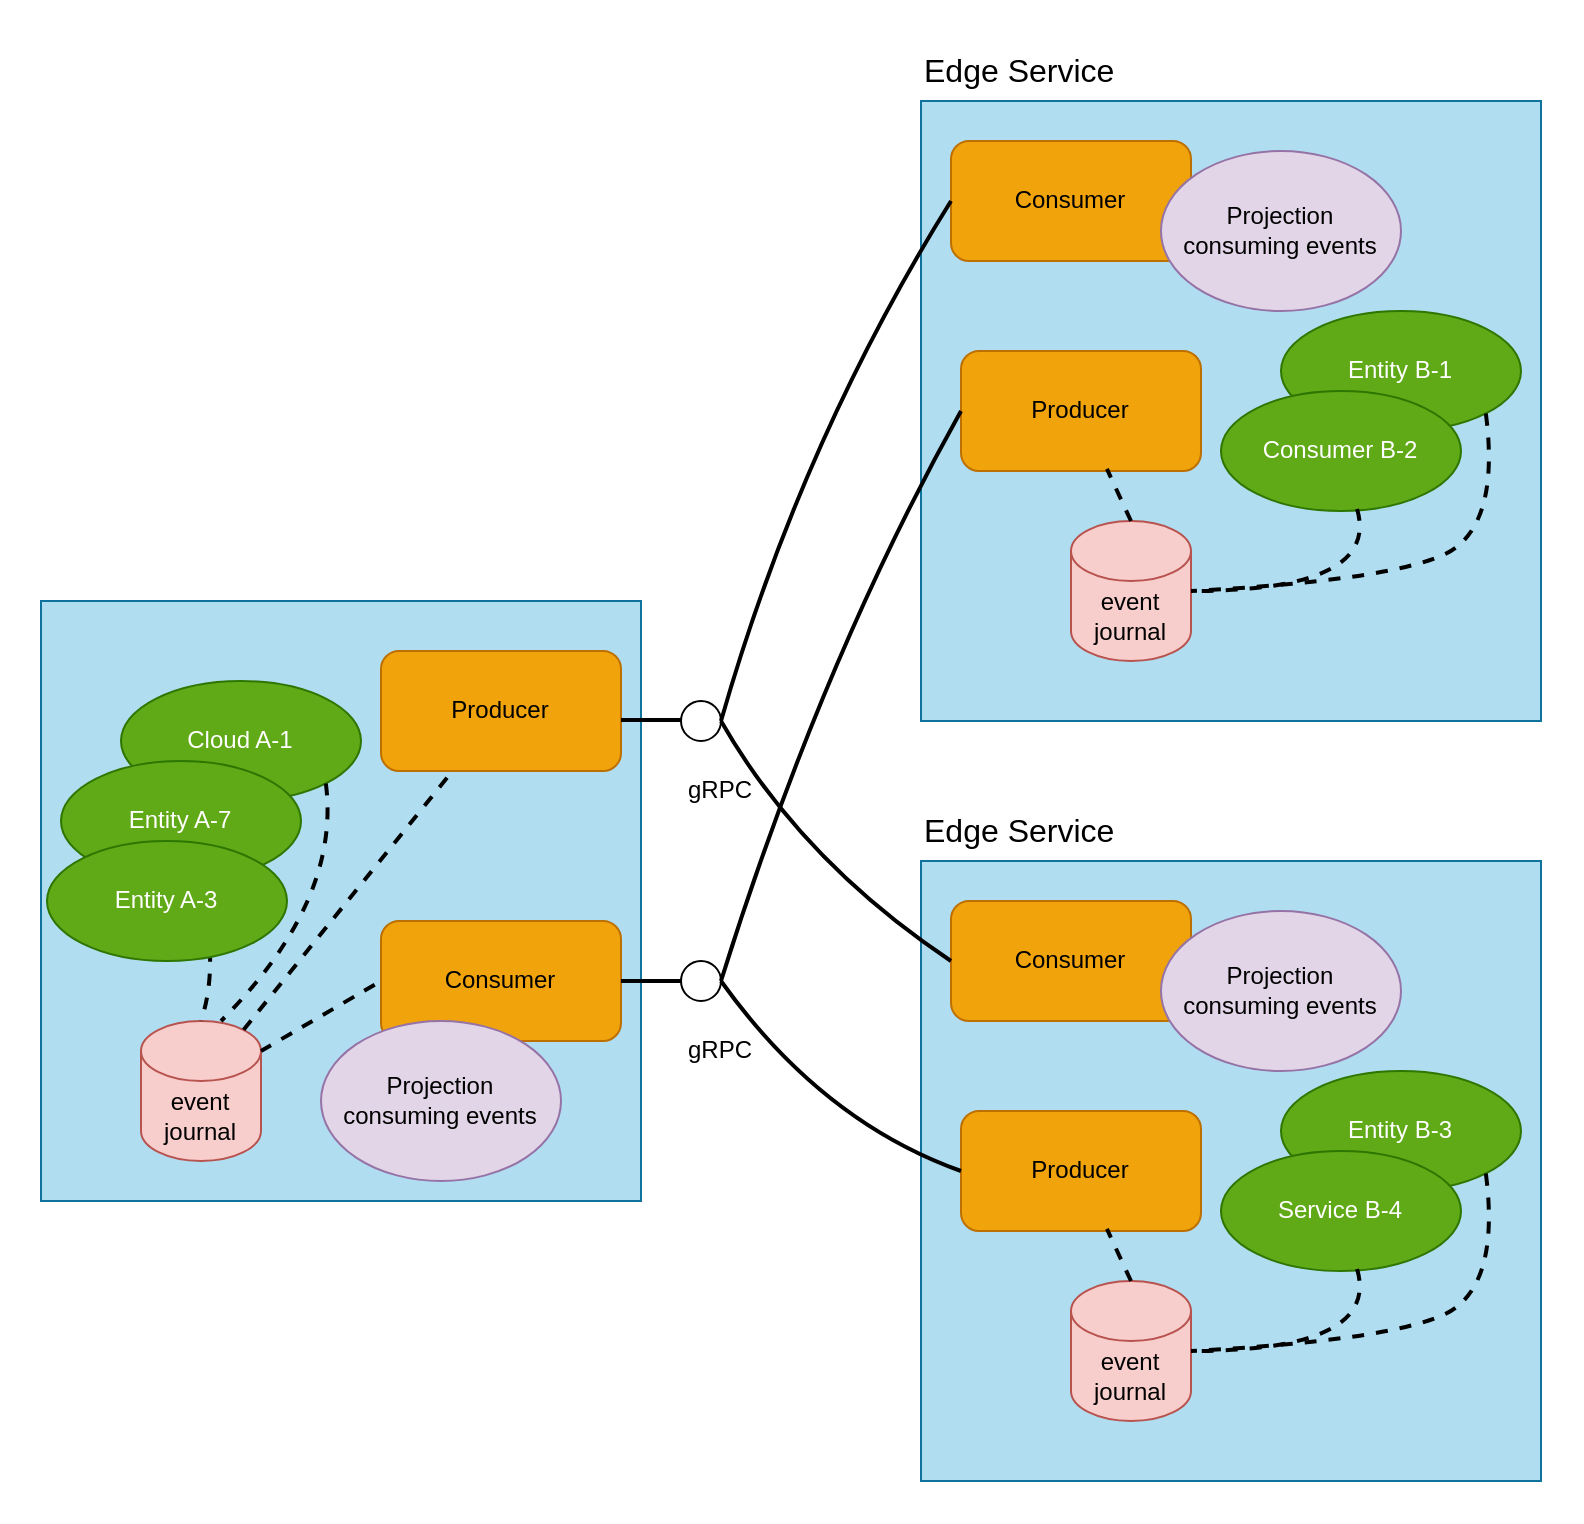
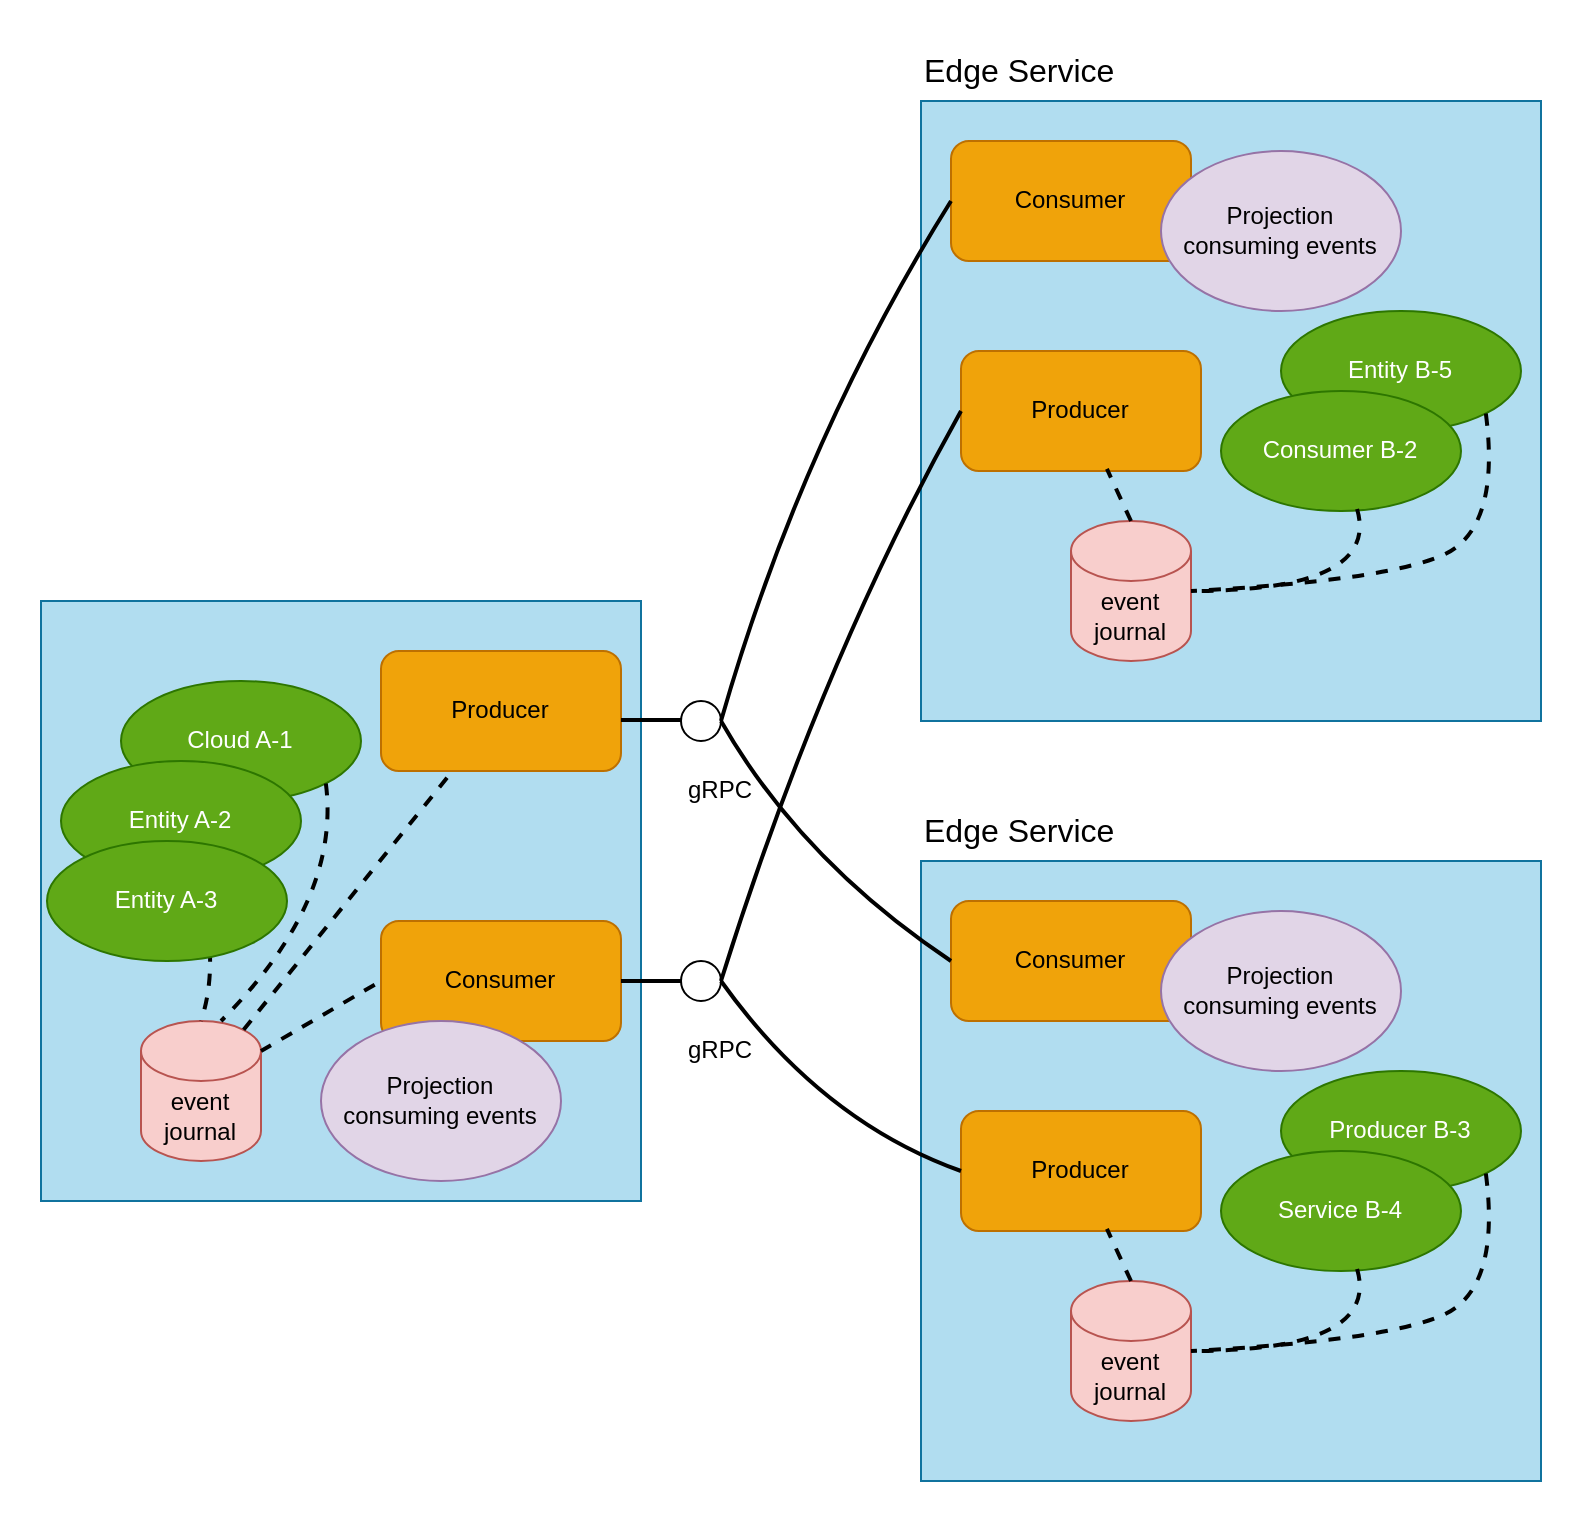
  <mxCell id="0" />
  <mxCell id="1" parent="0" />
  <mxCell id="2" value="" style="whiteSpace=wrap;html=1;aspect=fixed;fillColor=#b1ddf0;strokeColor=#10739e;" parent="1" vertex="1"><mxGeometry x="460" y="50" width="310" height="310" as="geometry" /></mxCell>
  <mxCell id="3" value="" style="whiteSpace=wrap;html=1;aspect=fixed;fillColor=#b1ddf0;strokeColor=#10739e;" parent="1" vertex="1"><mxGeometry x="20" y="300" width="300" height="300" as="geometry" /></mxCell>
  <mxCell id="4" value="event&lt;br&gt;journal" style="shape=cylinder3;whiteSpace=wrap;html=1;boundedLbl=1;backgroundOutline=1;size=15;fillColor=#f8cecc;strokeColor=#b85450;" parent="1" vertex="1"><mxGeometry x="535" y="260" width="60" height="70" as="geometry" /></mxCell>
  <mxCell id="5" value="event journal" style="shape=cylinder3;whiteSpace=wrap;html=1;boundedLbl=1;backgroundOutline=1;size=15;fillColor=#f8cecc;strokeColor=#b85450;" parent="1" vertex="1"><mxGeometry x="70" y="510" width="60" height="70" as="geometry" /></mxCell>
  <mxCell id="6" value="Producer" style="rounded=1;whiteSpace=wrap;html=1;fillColor=#f0a30a;fontColor=#000000;strokeColor=#BD7000;" parent="1" vertex="1"><mxGeometry x="190" y="325" width="120" height="60" as="geometry" /></mxCell>
  <mxCell id="7" value="Cloud A-1" style="ellipse;whiteSpace=wrap;html=1;fillColor=#60a917;strokeColor=#2D7600;fontColor=#ffffff;" parent="1" vertex="1"><mxGeometry x="60" y="340" width="120" height="60" as="geometry" /></mxCell>
- <mxCell id="8" value="Entity A-7" style="ellipse;whiteSpace=wrap;html=1;fillColor=#60a917;strokeColor=#2D7600;fontColor=#ffffff;" parent="1" vertex="1"><mxGeometry x="30" y="380" width="120" height="60" as="geometry" /></mxCell>
+ <mxCell id="8" value="Entity A-2" style="ellipse;whiteSpace=wrap;html=1;fillColor=#60a917;strokeColor=#2D7600;fontColor=#ffffff;" parent="1" vertex="1"><mxGeometry x="30" y="380" width="120" height="60" as="geometry" /></mxCell>
  <mxCell id="9" value="" style="endArrow=none;html=1;exitX=0.567;exitY=0.983;exitDx=0;exitDy=0;exitPerimeter=0;entryX=0.5;entryY=0;entryDx=0;entryDy=0;entryPerimeter=0;strokeWidth=2;endFill=0;jumpStyle=none;strokeColor=default;dashed=1;curved=1;" parent="1" source="8" target="5" edge="1"><mxGeometry width="50" height="50" relative="1" as="geometry"><mxPoint x="340" y="620" as="sourcePoint" /><mxPoint x="390" y="570" as="targetPoint" /><Array as="points"><mxPoint x="110" y="480" /></Array></mxGeometry></mxCell>
  <mxCell id="10" value="" style="endArrow=none;html=1;exitX=1;exitY=1;exitDx=0;exitDy=0;strokeWidth=2;endFill=0;dashed=1;curved=1;" parent="1" source="7" edge="1"><mxGeometry width="50" height="50" relative="1" as="geometry"><mxPoint x="108" y="449" as="sourcePoint" /><mxPoint x="110" y="510" as="targetPoint" /><Array as="points"><mxPoint x="170" y="450" /></Array></mxGeometry></mxCell>
  <mxCell id="11" value="" style="endArrow=none;html=1;exitX=0.855;exitY=0;exitDx=0;exitDy=4.35;strokeWidth=2;endFill=0;exitPerimeter=0;curved=1;dashed=1;" parent="1" source="5" target="6" edge="1"><mxGeometry width="50" height="50" relative="1" as="geometry"><mxPoint x="172" y="401" as="sourcePoint" /><mxPoint x="160" y="520" as="targetPoint" /></mxGeometry></mxCell>
  <mxCell id="12" value="Consumer" style="rounded=1;whiteSpace=wrap;html=1;fillColor=#f0a30a;fontColor=#000000;strokeColor=#BD7000;" parent="1" vertex="1"><mxGeometry x="475" y="70" width="120" height="60" as="geometry" /></mxCell>
  <mxCell id="13" value="" style="endArrow=none;html=1;rounded=0;strokeWidth=2;endFill=0;" parent="1" edge="1"><mxGeometry width="50" height="50" relative="1" as="geometry"><mxPoint x="310" y="359.496" as="sourcePoint" /><mxPoint x="340" y="359.51" as="targetPoint" /></mxGeometry></mxCell>
  <mxCell id="14" value="" style="ellipse;whiteSpace=wrap;html=1;aspect=fixed;" parent="1" vertex="1"><mxGeometry x="340" y="350" width="20" height="20" as="geometry" /></mxCell>
  <mxCell id="15" value="gRPC" style="text;html=1;strokeColor=none;fillColor=none;align=center;verticalAlign=middle;whiteSpace=wrap;rounded=0;" parent="1" vertex="1"><mxGeometry x="330" y="380" width="60" height="30" as="geometry" /></mxCell>
  <mxCell id="16" value="Producer" style="rounded=1;whiteSpace=wrap;html=1;fillColor=#f0a30a;fontColor=#000000;strokeColor=#BD7000;" vertex="1" parent="1"><mxGeometry x="480" y="175" width="120" height="60" as="geometry" /></mxCell>
  <mxCell id="17" value="" style="endArrow=none;html=1;entryX=0;entryY=0.5;entryDx=0;entryDy=0;exitX=1;exitY=0.5;exitDx=0;exitDy=0;strokeWidth=2;curved=1;" edge="1" parent="1" source="14" target="12"><mxGeometry width="50" height="50" relative="1" as="geometry"><mxPoint x="400" y="840" as="sourcePoint" /><mxPoint x="450" y="790" as="targetPoint" /><Array as="points"><mxPoint x="400" y="220" /></Array></mxGeometry></mxCell>
  <mxCell id="18" value="Consumer" style="rounded=1;whiteSpace=wrap;html=1;fillColor=#f0a30a;fontColor=#000000;strokeColor=#BD7000;" vertex="1" parent="1"><mxGeometry x="190" y="460" width="120" height="60" as="geometry" /></mxCell>
  <mxCell id="19" value="" style="endArrow=none;html=1;exitX=1;exitY=0;exitDx=0;exitDy=15;strokeWidth=2;endFill=0;exitPerimeter=0;curved=1;dashed=1;entryX=0;entryY=0.5;entryDx=0;entryDy=0;" edge="1" parent="1" source="5" target="18"><mxGeometry width="50" height="50" relative="1" as="geometry"><mxPoint x="171" y="524" as="sourcePoint" /><mxPoint x="243" y="395" as="targetPoint" /></mxGeometry></mxCell>
  <mxCell id="20" value="" style="ellipse;whiteSpace=wrap;html=1;aspect=fixed;" vertex="1" parent="1"><mxGeometry x="340" y="480" width="20" height="20" as="geometry" /></mxCell>
  <mxCell id="21" value="" style="endArrow=none;html=1;entryX=0;entryY=0.5;entryDx=0;entryDy=0;exitX=1;exitY=0.5;exitDx=0;exitDy=0;strokeWidth=2;curved=1;" edge="1" parent="1" source="20" target="16"><mxGeometry width="50" height="50" relative="1" as="geometry"><mxPoint x="370" y="120" as="sourcePoint" /><mxPoint x="485" y="110" as="targetPoint" /><Array as="points"><mxPoint x="410" y="330" /></Array></mxGeometry></mxCell>
  <mxCell id="22" value="" style="endArrow=none;html=1;rounded=0;entryX=0;entryY=0.5;entryDx=0;entryDy=0;exitX=1;exitY=0.5;exitDx=0;exitDy=0;strokeWidth=2;" edge="1" parent="1" source="18" target="20"><mxGeometry width="50" height="50" relative="1" as="geometry"><mxPoint x="380" y="380" as="sourcePoint" /><mxPoint x="495" y="370" as="targetPoint" /></mxGeometry></mxCell>
  <mxCell id="23" value="gRPC" style="text;html=1;strokeColor=none;fillColor=none;align=center;verticalAlign=middle;whiteSpace=wrap;rounded=0;" vertex="1" parent="1"><mxGeometry x="330" y="510" width="60" height="30" as="geometry" /></mxCell>
  <mxCell id="24" value="" style="endArrow=none;html=1;exitX=0.5;exitY=0;exitDx=0;exitDy=0;strokeWidth=2;endFill=0;exitPerimeter=0;curved=1;dashed=1;entryX=0.608;entryY=0.983;entryDx=0;entryDy=0;entryPerimeter=0;" edge="1" parent="1" source="4" target="16"><mxGeometry width="50" height="50" relative="1" as="geometry"><mxPoint x="140" y="285" as="sourcePoint" /><mxPoint x="200" y="250" as="targetPoint" /></mxGeometry></mxCell>
- <mxCell id="25" value="Entity B-1" style="ellipse;whiteSpace=wrap;html=1;fillColor=#60a917;strokeColor=#2D7600;fontColor=#ffffff;" vertex="1" parent="1"><mxGeometry x="640" y="155" width="120" height="60" as="geometry" /></mxCell>
+ <mxCell id="25" value="Entity B-5" style="ellipse;whiteSpace=wrap;html=1;fillColor=#60a917;strokeColor=#2D7600;fontColor=#ffffff;" vertex="1" parent="1"><mxGeometry x="640" y="155" width="120" height="60" as="geometry" /></mxCell>
  <mxCell id="26" value="Consumer B-2" style="ellipse;whiteSpace=wrap;html=1;fillColor=#60a917;strokeColor=#2D7600;fontColor=#ffffff;" vertex="1" parent="1"><mxGeometry x="610" y="195" width="120" height="60" as="geometry" /></mxCell>
  <mxCell id="27" value="" style="endArrow=none;html=1;exitX=0.567;exitY=0.983;exitDx=0;exitDy=0;exitPerimeter=0;entryX=1;entryY=0.5;entryDx=0;entryDy=0;entryPerimeter=0;strokeWidth=2;endFill=0;jumpStyle=none;strokeColor=default;dashed=1;curved=1;" edge="1" parent="1" source="26" target="4"><mxGeometry width="50" height="50" relative="1" as="geometry"><mxPoint x="920" y="435" as="sourcePoint" /><mxPoint x="680" y="325" as="targetPoint" /><Array as="points"><mxPoint x="690" y="295" /></Array></mxGeometry></mxCell>
  <mxCell id="28" value="" style="endArrow=none;html=1;exitX=1;exitY=1;exitDx=0;exitDy=0;strokeWidth=2;endFill=0;dashed=1;curved=1;entryX=1;entryY=0.5;entryDx=0;entryDy=0;entryPerimeter=0;" edge="1" parent="1" source="25" target="4"><mxGeometry width="50" height="50" relative="1" as="geometry"><mxPoint x="688" y="264" as="sourcePoint" /><mxPoint x="690" y="325" as="targetPoint" /><Array as="points"><mxPoint x="750" y="265" /><mxPoint x="690" y="290" /></Array></mxGeometry></mxCell>
  <mxCell id="29" value="Entity A-3" style="ellipse;whiteSpace=wrap;html=1;fillColor=#60a917;strokeColor=#2D7600;fontColor=#ffffff;" vertex="1" parent="1"><mxGeometry x="23" y="420" width="120" height="60" as="geometry" /></mxCell>
  <mxCell id="30" value="Projection &lt;br&gt;consuming events" style="ellipse;whiteSpace=wrap;html=1;fillColor=#e1d5e7;strokeColor=#9673a6;" vertex="1" parent="1"><mxGeometry x="160" y="510" width="120" height="80" as="geometry" /></mxCell>
  <mxCell id="31" value="Projection &lt;br&gt;consuming events" style="ellipse;whiteSpace=wrap;html=1;fillColor=#e1d5e7;strokeColor=#9673a6;" parent="1" vertex="1"><mxGeometry x="580" y="75" width="120" height="80" as="geometry" /></mxCell>
  <mxCell id="32" value="" style="whiteSpace=wrap;html=1;aspect=fixed;fillColor=#b1ddf0;strokeColor=#10739e;" vertex="1" parent="1"><mxGeometry x="460" y="430" width="310" height="310" as="geometry" /></mxCell>
  <mxCell id="33" value="event&lt;br&gt;journal" style="shape=cylinder3;whiteSpace=wrap;html=1;boundedLbl=1;backgroundOutline=1;size=15;fillColor=#f8cecc;strokeColor=#b85450;" vertex="1" parent="1"><mxGeometry x="535" y="640" width="60" height="70" as="geometry" /></mxCell>
  <mxCell id="34" value="Consumer" style="rounded=1;whiteSpace=wrap;html=1;fillColor=#f0a30a;fontColor=#000000;strokeColor=#BD7000;" vertex="1" parent="1"><mxGeometry x="475" y="450" width="120" height="60" as="geometry" /></mxCell>
  <mxCell id="35" value="Producer" style="rounded=1;whiteSpace=wrap;html=1;fillColor=#f0a30a;fontColor=#000000;strokeColor=#BD7000;" vertex="1" parent="1"><mxGeometry x="480" y="555" width="120" height="60" as="geometry" /></mxCell>
  <mxCell id="36" value="" style="endArrow=none;html=1;exitX=0.5;exitY=0;exitDx=0;exitDy=0;strokeWidth=2;endFill=0;exitPerimeter=0;curved=1;dashed=1;entryX=0.608;entryY=0.983;entryDx=0;entryDy=0;entryPerimeter=0;" edge="1" parent="1" source="33" target="35"><mxGeometry width="50" height="50" relative="1" as="geometry"><mxPoint x="140" y="665" as="sourcePoint" /><mxPoint x="200" y="630" as="targetPoint" /></mxGeometry></mxCell>
- <mxCell id="37" value="Entity B-3" style="ellipse;whiteSpace=wrap;html=1;fillColor=#60a917;strokeColor=#2D7600;fontColor=#ffffff;" vertex="1" parent="1"><mxGeometry x="640" y="535" width="120" height="60" as="geometry" /></mxCell>
+ <mxCell id="37" value="Producer B-3" style="ellipse;whiteSpace=wrap;html=1;fillColor=#60a917;strokeColor=#2D7600;fontColor=#ffffff;" vertex="1" parent="1"><mxGeometry x="640" y="535" width="120" height="60" as="geometry" /></mxCell>
  <mxCell id="38" value="Service B-4" style="ellipse;whiteSpace=wrap;html=1;fillColor=#60a917;strokeColor=#2D7600;fontColor=#ffffff;" vertex="1" parent="1"><mxGeometry x="610" y="575" width="120" height="60" as="geometry" /></mxCell>
  <mxCell id="39" value="" style="endArrow=none;html=1;exitX=0.567;exitY=0.983;exitDx=0;exitDy=0;exitPerimeter=0;entryX=1;entryY=0.5;entryDx=0;entryDy=0;entryPerimeter=0;strokeWidth=2;endFill=0;jumpStyle=none;strokeColor=default;dashed=1;curved=1;" edge="1" parent="1" source="38" target="33"><mxGeometry width="50" height="50" relative="1" as="geometry"><mxPoint x="920" y="815" as="sourcePoint" /><mxPoint x="680" y="705" as="targetPoint" /><Array as="points"><mxPoint x="690" y="675" /></Array></mxGeometry></mxCell>
  <mxCell id="40" value="" style="endArrow=none;html=1;exitX=1;exitY=1;exitDx=0;exitDy=0;strokeWidth=2;endFill=0;dashed=1;curved=1;entryX=1;entryY=0.5;entryDx=0;entryDy=0;entryPerimeter=0;" edge="1" parent="1" source="37" target="33"><mxGeometry width="50" height="50" relative="1" as="geometry"><mxPoint x="688" y="644" as="sourcePoint" /><mxPoint x="690" y="705" as="targetPoint" /><Array as="points"><mxPoint x="750" y="645" /><mxPoint x="690" y="670" /></Array></mxGeometry></mxCell>
  <mxCell id="41" value="Projection &lt;br&gt;consuming events" style="ellipse;whiteSpace=wrap;html=1;fillColor=#e1d5e7;strokeColor=#9673a6;" vertex="1" parent="1"><mxGeometry x="580" y="455" width="120" height="80" as="geometry" /></mxCell>
  <mxCell id="42" value="" style="endArrow=none;html=1;entryX=0;entryY=0.5;entryDx=0;entryDy=0;exitX=1;exitY=0.5;exitDx=0;exitDy=0;strokeWidth=2;curved=1;" edge="1" parent="1" source="20" target="35"><mxGeometry width="50" height="50" relative="1" as="geometry"><mxPoint x="370" y="500" as="sourcePoint" /><mxPoint x="490" y="215" as="targetPoint" /><Array as="points"><mxPoint x="410" y="560" /></Array></mxGeometry></mxCell>
  <mxCell id="43" value="" style="endArrow=none;html=1;entryX=0;entryY=0.5;entryDx=0;entryDy=0;exitX=1;exitY=0.5;exitDx=0;exitDy=0;strokeWidth=2;curved=1;" edge="1" parent="1" source="14" target="34"><mxGeometry width="50" height="50" relative="1" as="geometry"><mxPoint x="370" y="370" as="sourcePoint" /><mxPoint x="485" y="110" as="targetPoint" /><Array as="points"><mxPoint x="400" y="430" /></Array></mxGeometry></mxCell>
  <mxCell id="44" value="Edge Service" style="text;html=1;strokeColor=none;fillColor=none;align=left;verticalAlign=middle;whiteSpace=wrap;rounded=0;fontSize=16;" vertex="1" parent="1"><mxGeometry x="460" y="20" width="140" height="30" as="geometry" /></mxCell>
  <mxCell id="45" value="Edge Service" style="text;html=1;strokeColor=none;fillColor=none;align=left;verticalAlign=middle;whiteSpace=wrap;rounded=0;fontSize=16;" vertex="1" parent="1"><mxGeometry x="460" y="400" width="140" height="30" as="geometry" /></mxCell>
